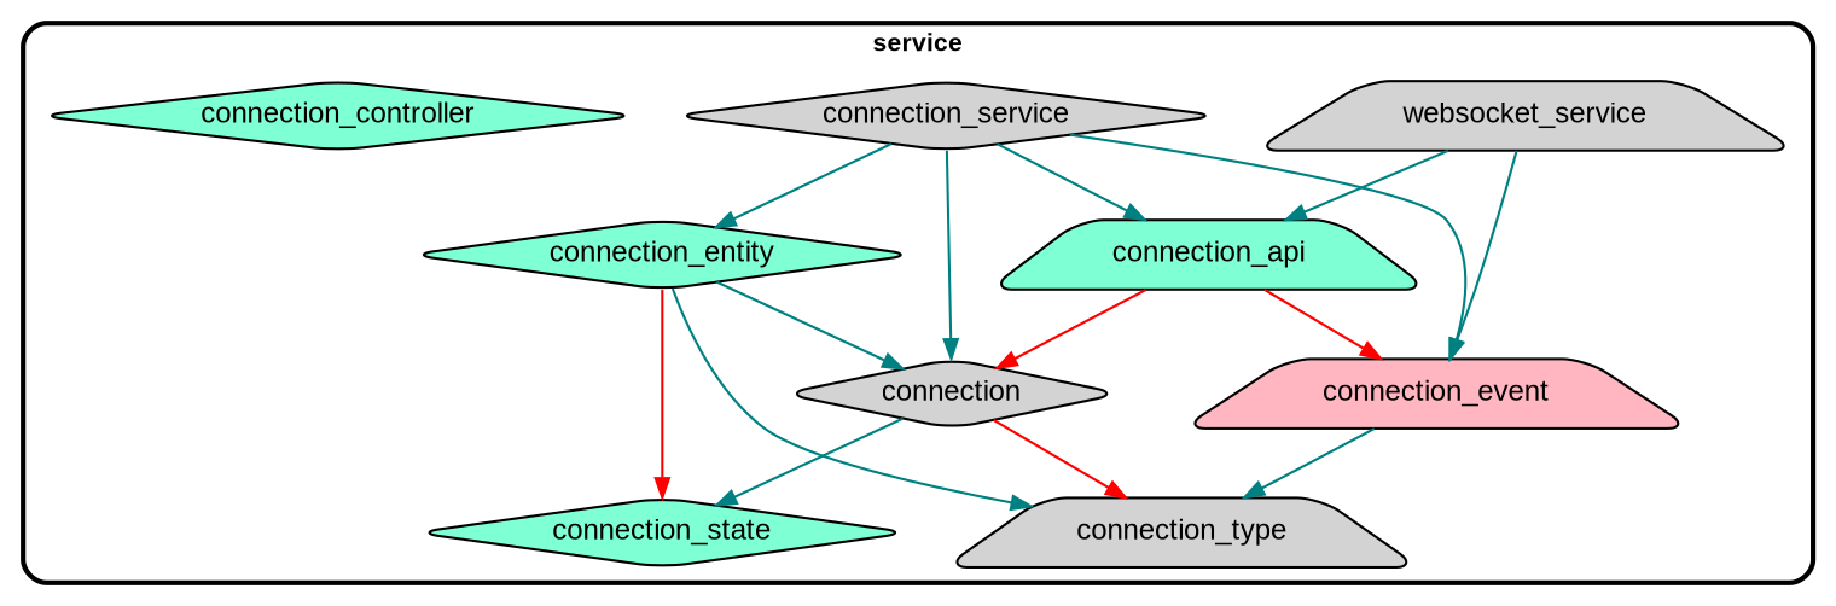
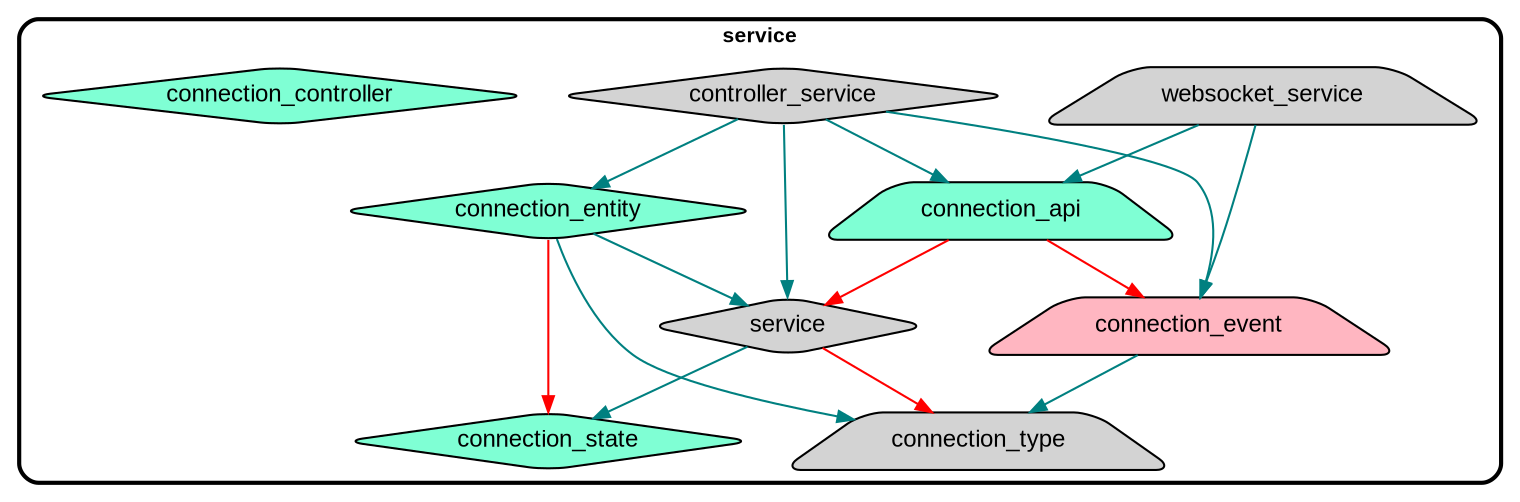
  digraph {
    fontname="Arial Black"
    fontsize=13
    penwidth=2.6
    style=rounded
    node [fillcolor=lightgrey fontname=Arial fontsize=15 penwidth=1.3 shape=diamond style="filled,rounded"]
    edge [color=teal penwidth=1.3]
    n1 [label=websocket_service shape=trapezium]
    n2 [fillcolor=aquamarine label=connection_entity]
-   n3 [label=connection_service]
+   n3 [label=controller_service]
    n4 [label=connection_type shape=trapezium]
-   n5 [label=connection]
+   n5 [label=service]
    n6 [fillcolor=aquamarine label=connection_state]
    n7 [fillcolor=aquamarine label=connection_controller]
    n8 [fillcolor=lightpink label=connection_event shape=trapezium]
    n9 [fillcolor=aquamarine label=connection_api shape=trapezium]
    subgraph cluster_1 {
      label=service
      n1
      n2
      n3
      n4
      n5
      n6
      n7
      n8
      n9
    }
    n1 -> n8
    n1 -> n9
    n2 -> n4
    n2 -> n5
    n2 -> n6 [color=red]
    n3 -> n2
    n3 -> n5
    n3 -> n8
    n3 -> n9
    n5 -> n4 [color=red]
    n5 -> n6
    n8 -> n4
    n9 -> n5 [color=red]
    n9 -> n8 [color=red]
  }
